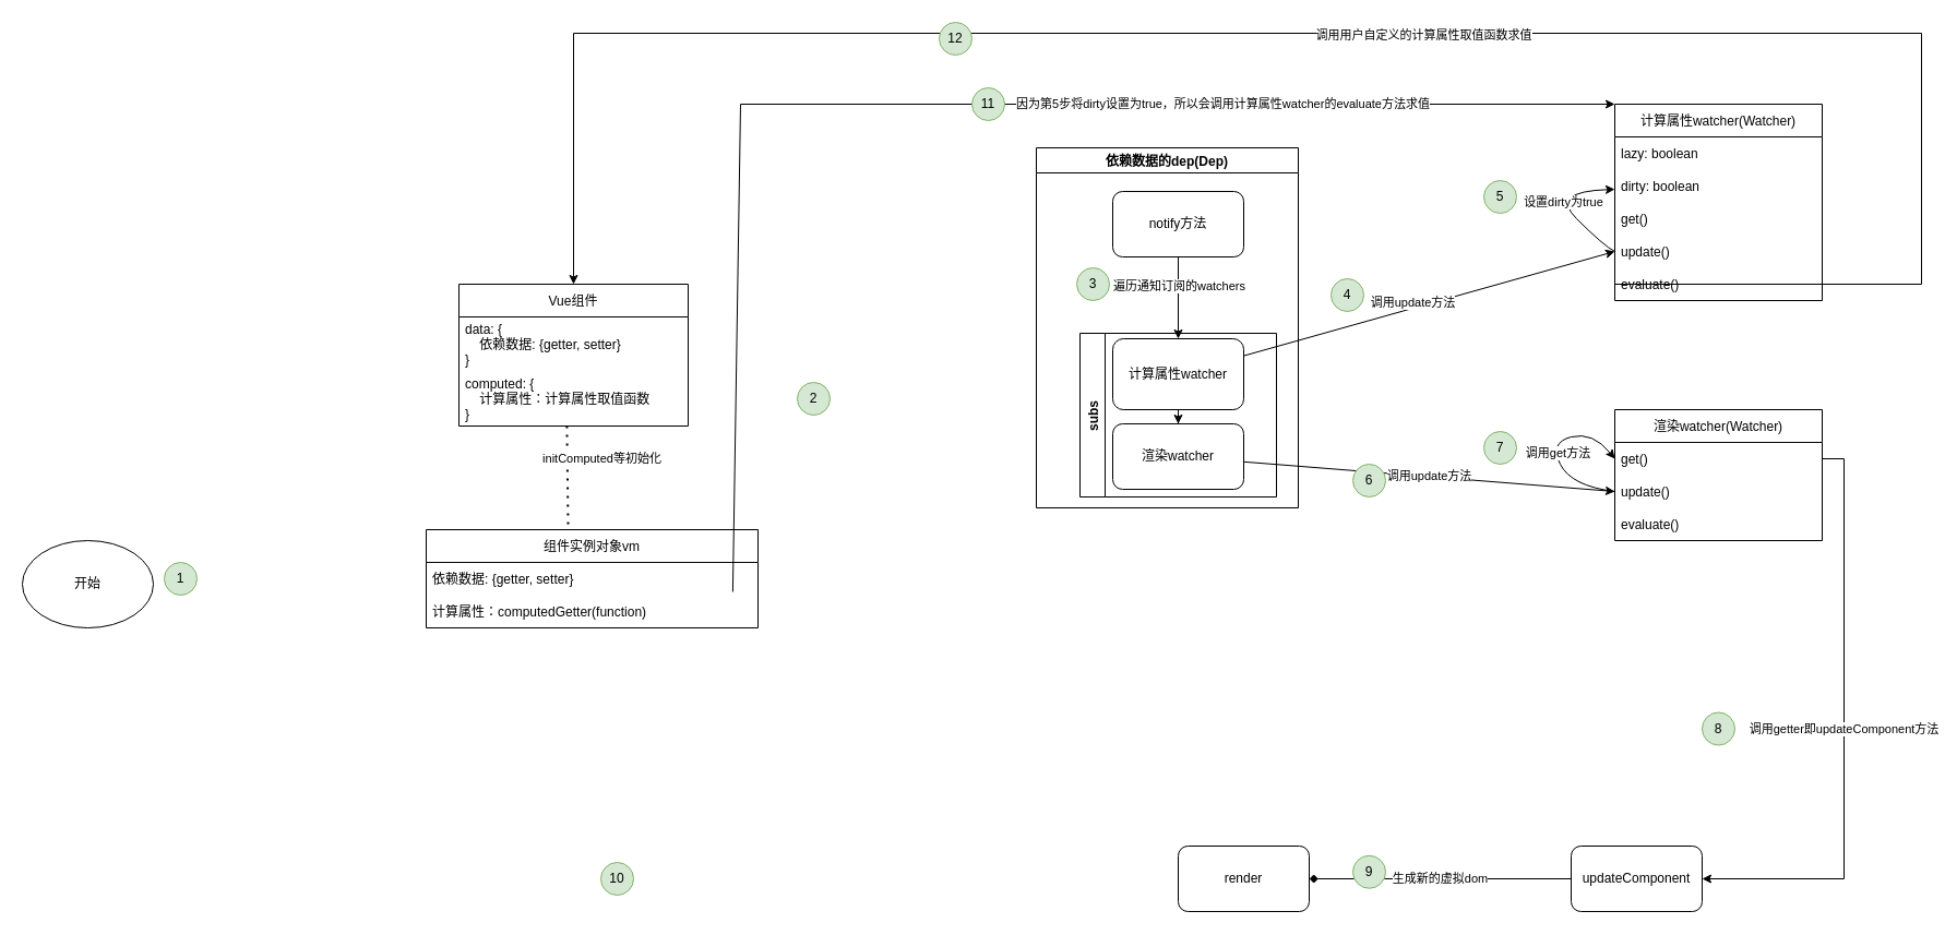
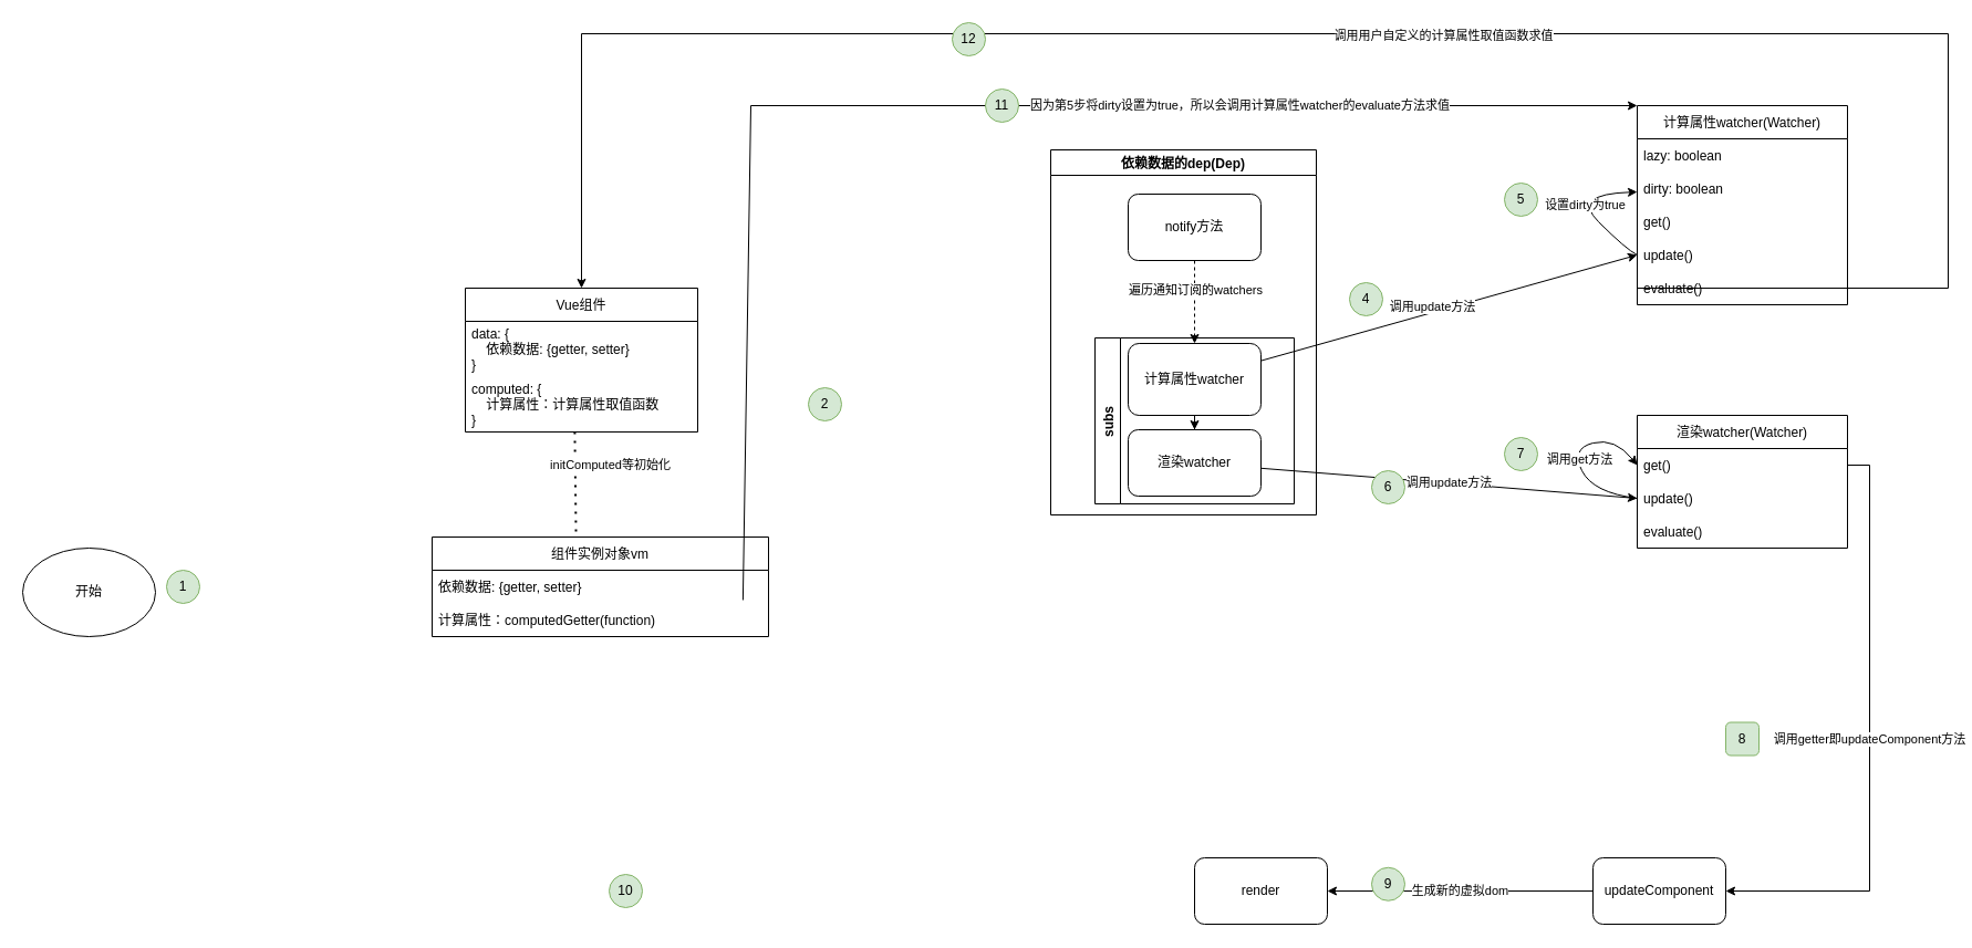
  <mxCell id="0" />
  <mxCell id="1" parent="0" />
  <mxCell id="2" value="组件实例对象vm" style="swimlane;fontStyle=0;childLayout=stackLayout;horizontal=1;startSize=30;horizontalStack=0;resizeParent=1;resizeParentMax=0;resizeLast=0;collapsible=1;marginBottom=0;" vertex="1" parent="1"><mxGeometry x="390" y="485" width="304" height="90" as="geometry" /></mxCell>
  <mxCell id="3" value="依赖数据: {getter, setter}" style="text;strokeColor=none;fillColor=none;align=left;verticalAlign=middle;spacingLeft=4;spacingRight=4;overflow=hidden;points=[[0,0.5],[1,0.5]];portConstraint=eastwest;rotatable=0;" vertex="1" parent="2"><mxGeometry y="30" width="304" height="30" as="geometry" /></mxCell>
  <mxCell id="4" value="计算属性：computedGetter(function)" style="text;strokeColor=none;fillColor=none;align=left;verticalAlign=middle;spacingLeft=4;spacingRight=4;overflow=hidden;points=[[0,0.5],[1,0.5]];portConstraint=eastwest;rotatable=0;" vertex="1" parent="2"><mxGeometry y="60" width="304" height="30" as="geometry" /></mxCell>
  <mxCell id="5" value="依赖数据的dep(Dep)" style="swimlane;" vertex="1" parent="1"><mxGeometry x="949" y="135" width="240" height="330" as="geometry" /></mxCell>
  <mxCell id="6" value="subs" style="swimlane;horizontal=0;" vertex="1" parent="5"><mxGeometry x="40" y="170" width="180" height="150" as="geometry" /></mxCell>
  <mxCell id="7" value="" style="edgeStyle=orthogonalEdgeStyle;rounded=0;orthogonalLoop=1;jettySize=auto;html=1;" edge="1" parent="6" source="8" target="9"><mxGeometry relative="1" as="geometry" /></mxCell>
  <mxCell id="8" value="计算属性watcher" style="rounded=1;whiteSpace=wrap;html=1;" vertex="1" parent="6"><mxGeometry x="30" y="5" width="120" height="65" as="geometry" /></mxCell>
  <mxCell id="9" value="渲染watcher" style="rounded=1;whiteSpace=wrap;html=1;" vertex="1" parent="6"><mxGeometry x="30" y="83" width="120" height="60" as="geometry" /></mxCell>
- <mxCell id="10" value="" style="edgeStyle=orthogonalEdgeStyle;rounded=0;orthogonalLoop=1;jettySize=auto;html=1;" edge="1" parent="5" source="12" target="8"><mxGeometry relative="1" as="geometry" /></mxCell>
+ <mxCell id="10" value="" style="edgeStyle=orthogonalEdgeStyle;rounded=0;orthogonalLoop=1;jettySize=auto;html=1;dashed=1;" edge="1" parent="5" source="12" target="8"><mxGeometry relative="1" as="geometry" /></mxCell>
  <mxCell id="11" value="遍历通知订阅的watchers" style="edgeLabel;html=1;align=center;verticalAlign=middle;resizable=0;points=[];" vertex="1" connectable="0" parent="10"><mxGeometry x="-0.307" relative="1" as="geometry"><mxPoint as="offset" /></mxGeometry></mxCell>
  <mxCell id="12" value="notify方法" style="rounded=1;whiteSpace=wrap;html=1;" vertex="1" parent="5"><mxGeometry x="70" y="40" width="120" height="60" as="geometry" /></mxCell>
- <mxCell id="13" value="3" style="ellipse;whiteSpace=wrap;html=1;aspect=fixed;fillColor=#d5e8d4;strokeColor=#82b366;" vertex="1" parent="5"><mxGeometry x="37" y="110" width="30" height="30" as="geometry" /></mxCell>
  <mxCell id="14" value="计算属性watcher(Watcher)" style="swimlane;fontStyle=0;childLayout=stackLayout;horizontal=1;startSize=30;horizontalStack=0;resizeParent=1;resizeParentMax=0;resizeLast=0;collapsible=1;marginBottom=0;" vertex="1" parent="1"><mxGeometry x="1479" y="95" width="190" height="180" as="geometry"><mxRectangle x="2660" y="1020" width="180" height="30" as="alternateBounds" /></mxGeometry></mxCell>
  <mxCell id="15" value="lazy: boolean" style="text;strokeColor=none;fillColor=none;align=left;verticalAlign=middle;spacingLeft=4;spacingRight=4;overflow=hidden;points=[[0,0.5],[1,0.5]];portConstraint=eastwest;rotatable=0;" vertex="1" parent="14"><mxGeometry y="30" width="190" height="30" as="geometry" /></mxCell>
  <mxCell id="16" value="dirty: boolean" style="text;strokeColor=none;fillColor=none;align=left;verticalAlign=middle;spacingLeft=4;spacingRight=4;overflow=hidden;points=[[0,0.5],[1,0.5]];portConstraint=eastwest;rotatable=0;" vertex="1" parent="14"><mxGeometry y="60" width="190" height="30" as="geometry" /></mxCell>
  <mxCell id="17" value="get()" style="text;strokeColor=none;fillColor=none;align=left;verticalAlign=middle;spacingLeft=4;spacingRight=4;overflow=hidden;points=[[0,0.5],[1,0.5]];portConstraint=eastwest;rotatable=0;" vertex="1" parent="14"><mxGeometry y="90" width="190" height="30" as="geometry" /></mxCell>
  <mxCell id="18" value="update()" style="text;strokeColor=none;fillColor=none;align=left;verticalAlign=middle;spacingLeft=4;spacingRight=4;overflow=hidden;points=[[0,0.5],[1,0.5]];portConstraint=eastwest;rotatable=0;" vertex="1" parent="14"><mxGeometry y="120" width="190" height="30" as="geometry" /></mxCell>
  <mxCell id="19" value="evaluate()" style="text;strokeColor=none;fillColor=none;align=left;verticalAlign=middle;spacingLeft=4;spacingRight=4;overflow=hidden;points=[[0,0.5],[1,0.5]];portConstraint=eastwest;rotatable=0;" vertex="1" parent="14"><mxGeometry y="150" width="190" height="30" as="geometry" /></mxCell>
  <mxCell id="20" value="" style="curved=1;endArrow=classic;html=1;rounded=0;exitX=0;exitY=0.5;exitDx=0;exitDy=0;" edge="1" parent="14" source="18" target="16"><mxGeometry width="50" height="50" relative="1" as="geometry"><mxPoint x="-60" y="130" as="sourcePoint" /><mxPoint x="-10" y="80" as="targetPoint" /><Array as="points"><mxPoint x="-10" y="130" /><mxPoint x="-60" y="80" /></Array></mxGeometry></mxCell>
  <mxCell id="21" value="设置dirty为true" style="edgeLabel;html=1;align=center;verticalAlign=middle;resizable=0;points=[];" vertex="1" connectable="0" parent="20"><mxGeometry x="-0.075" y="-2" relative="1" as="geometry"><mxPoint as="offset" /></mxGeometry></mxCell>
  <mxCell id="22" value="开始" style="ellipse;whiteSpace=wrap;html=1;" vertex="1" parent="1"><mxGeometry x="20" y="495" width="120" height="80" as="geometry" /></mxCell>
  <mxCell id="23" value="1" style="ellipse;whiteSpace=wrap;html=1;aspect=fixed;fillColor=#d5e8d4;strokeColor=#82b366;" vertex="1" parent="1"><mxGeometry x="150" y="515" width="30" height="30" as="geometry" /></mxCell>
  <mxCell id="24" value="" style="endArrow=classic;html=1;rounded=0;entryX=0;entryY=0.5;entryDx=0;entryDy=0;" edge="1" parent="1" source="8" target="18"><mxGeometry width="50" height="50" relative="1" as="geometry"><mxPoint x="979" y="545" as="sourcePoint" /><mxPoint x="1029" y="495" as="targetPoint" /></mxGeometry></mxCell>
  <mxCell id="25" value="调用update方法" style="edgeLabel;html=1;align=center;verticalAlign=middle;resizable=0;points=[];" vertex="1" connectable="0" parent="24"><mxGeometry x="-0.09" relative="1" as="geometry"><mxPoint y="-6" as="offset" /></mxGeometry></mxCell>
  <mxCell id="26" value="2" style="ellipse;whiteSpace=wrap;html=1;aspect=fixed;fillColor=#d5e8d4;strokeColor=#82b366;" vertex="1" parent="1"><mxGeometry x="730" y="350" width="30" height="30" as="geometry" /></mxCell>
  <mxCell id="27" value="4" style="ellipse;whiteSpace=wrap;html=1;aspect=fixed;fillColor=#d5e8d4;strokeColor=#82b366;" vertex="1" parent="1"><mxGeometry x="1219" y="255" width="30" height="30" as="geometry" /></mxCell>
  <mxCell id="28" value="5" style="ellipse;whiteSpace=wrap;html=1;aspect=fixed;fillColor=#d5e8d4;strokeColor=#82b366;" vertex="1" parent="1"><mxGeometry x="1359" y="165" width="30" height="30" as="geometry" /></mxCell>
  <mxCell id="29" value="渲染watcher(Watcher)" style="swimlane;fontStyle=0;childLayout=stackLayout;horizontal=1;startSize=30;horizontalStack=0;resizeParent=1;resizeParentMax=0;resizeLast=0;collapsible=1;marginBottom=0;" vertex="1" parent="1"><mxGeometry x="1479" y="375" width="190" height="120" as="geometry"><mxRectangle x="2660" y="1020" width="180" height="30" as="alternateBounds" /></mxGeometry></mxCell>
  <mxCell id="30" value="get()" style="text;strokeColor=none;fillColor=none;align=left;verticalAlign=middle;spacingLeft=4;spacingRight=4;overflow=hidden;points=[[0,0.5],[1,0.5]];portConstraint=eastwest;rotatable=0;" vertex="1" parent="29"><mxGeometry y="30" width="190" height="30" as="geometry" /></mxCell>
  <mxCell id="31" value="update()" style="text;strokeColor=none;fillColor=none;align=left;verticalAlign=middle;spacingLeft=4;spacingRight=4;overflow=hidden;points=[[0,0.5],[1,0.5]];portConstraint=eastwest;rotatable=0;" vertex="1" parent="29"><mxGeometry y="60" width="190" height="30" as="geometry" /></mxCell>
  <mxCell id="32" value="evaluate()" style="text;strokeColor=none;fillColor=none;align=left;verticalAlign=middle;spacingLeft=4;spacingRight=4;overflow=hidden;points=[[0,0.5],[1,0.5]];portConstraint=eastwest;rotatable=0;" vertex="1" parent="29"><mxGeometry y="90" width="190" height="30" as="geometry" /></mxCell>
  <mxCell id="33" value="" style="curved=1;endArrow=classic;html=1;rounded=0;exitX=0;exitY=0.5;exitDx=0;exitDy=0;entryX=0;entryY=0.5;entryDx=0;entryDy=0;" edge="1" parent="29" source="31" target="30"><mxGeometry width="50" height="50" relative="1" as="geometry"><mxPoint x="-60" y="130" as="sourcePoint" /><mxPoint x="-10" y="100" as="targetPoint" /><Array as="points"><mxPoint x="-40" y="70" /><mxPoint x="-60" y="30" /><mxPoint x="-20" y="20" /></Array></mxGeometry></mxCell>
  <mxCell id="34" value="调用get方法" style="edgeLabel;html=1;align=center;verticalAlign=middle;resizable=0;points=[];" vertex="1" connectable="0" parent="33"><mxGeometry x="-0.075" y="-2" relative="1" as="geometry"><mxPoint as="offset" /></mxGeometry></mxCell>
  <mxCell id="35" value="调用update方法" style="endArrow=classic;html=1;rounded=0;entryX=0;entryY=0.5;entryDx=0;entryDy=0;" edge="1" parent="1" source="9" target="31"><mxGeometry width="50" height="50" relative="1" as="geometry"><mxPoint x="959" y="405" as="sourcePoint" /><mxPoint x="1009" y="355" as="targetPoint" /></mxGeometry></mxCell>
  <mxCell id="36" value="6" style="ellipse;whiteSpace=wrap;html=1;aspect=fixed;fillColor=#d5e8d4;strokeColor=#82b366;" vertex="1" parent="1"><mxGeometry x="1239" y="425" width="30" height="30" as="geometry" /></mxCell>
  <mxCell id="37" value="7" style="ellipse;whiteSpace=wrap;html=1;aspect=fixed;fillColor=#d5e8d4;strokeColor=#82b366;" vertex="1" parent="1"><mxGeometry x="1359" y="395" width="30" height="30" as="geometry" /></mxCell>
- <mxCell id="38" value="生成新的虚拟dom" style="edgeStyle=orthogonalEdgeStyle;rounded=0;orthogonalLoop=1;jettySize=auto;html=1;entryX=1;entryY=0.5;entryDx=0;entryDy=0;endArrow=diamond;" edge="1" parent="1" source="39" target="41"><mxGeometry relative="1" as="geometry" /></mxCell>
+ <mxCell id="38" value="生成新的虚拟dom" style="edgeStyle=orthogonalEdgeStyle;rounded=0;orthogonalLoop=1;jettySize=auto;html=1;entryX=1;entryY=0.5;entryDx=0;entryDy=0;" edge="1" parent="1" source="39" target="41"><mxGeometry relative="1" as="geometry" /></mxCell>
  <mxCell id="39" value="updateComponent" style="rounded=1;whiteSpace=wrap;html=1;" vertex="1" parent="1"><mxGeometry x="1439" y="775" width="120" height="60" as="geometry" /></mxCell>
  <mxCell id="40" value="调用getter即updateComponent方法" style="edgeStyle=orthogonalEdgeStyle;rounded=0;orthogonalLoop=1;jettySize=auto;html=1;entryX=1;entryY=0.5;entryDx=0;entryDy=0;exitX=1;exitY=0.5;exitDx=0;exitDy=0;" edge="1" parent="1" source="30" target="39"><mxGeometry relative="1" as="geometry"><mxPoint x="1639" y="655" as="targetPoint" /><Array as="points"><mxPoint x="1689" y="420" /><mxPoint x="1689" y="805" /></Array></mxGeometry></mxCell>
  <mxCell id="41" value="render" style="rounded=1;whiteSpace=wrap;html=1;" vertex="1" parent="1"><mxGeometry x="1079" y="775" width="120" height="60" as="geometry" /></mxCell>
- <mxCell id="42" value="8" style="ellipse;whiteSpace=wrap;html=1;aspect=fixed;fillColor=#d5e8d4;strokeColor=#82b366;" vertex="1" parent="1"><mxGeometry x="1559" y="652.5" width="30" height="30" as="geometry" /></mxCell>
+ <mxCell id="42" value="8" style="whiteSpace=wrap;html=1;aspect=fixed;fillColor=#d5e8d4;strokeColor=#82b366;rounded=1;" vertex="1" parent="1"><mxGeometry x="1559" y="652.5" width="30" height="30" as="geometry" /></mxCell>
  <mxCell id="43" value="9" style="ellipse;whiteSpace=wrap;html=1;aspect=fixed;fillColor=#d5e8d4;strokeColor=#82b366;" vertex="1" parent="1"><mxGeometry x="1239" y="783.75" width="30" height="30" as="geometry" /></mxCell>
  <mxCell id="44" value="10" style="ellipse;whiteSpace=wrap;html=1;aspect=fixed;fillColor=#d5e8d4;strokeColor=#82b366;" vertex="1" parent="1"><mxGeometry x="550" y="790" width="30" height="30" as="geometry" /></mxCell>
  <mxCell id="45" value="因为第5步将dirty设置为true，所以会调用计算属性watcher的evaluate方法求值" style="endArrow=classic;html=1;rounded=0;exitX=0.924;exitY=-0.1;exitDx=0;exitDy=0;exitPerimeter=0;entryX=0;entryY=0;entryDx=0;entryDy=0;" edge="1" parent="1" source="4" target="14"><mxGeometry x="0.425" width="50" height="50" relative="1" as="geometry"><mxPoint x="1119" y="555" as="sourcePoint" /><mxPoint x="680" y="-80" as="targetPoint" /><Array as="points"><mxPoint x="678" y="95" /><mxPoint x="1160" y="95" /></Array><mxPoint as="offset" /></mxGeometry></mxCell>
  <mxCell id="46" value="Vue组件" style="swimlane;fontStyle=0;childLayout=stackLayout;horizontal=1;startSize=30;horizontalStack=0;resizeParent=1;resizeParentMax=0;resizeLast=0;collapsible=1;marginBottom=0;" vertex="1" parent="1"><mxGeometry x="420" y="260" width="210" height="130" as="geometry" /></mxCell>
  <mxCell id="47" value="data: {&#10;    依赖数据: {getter, setter}&#10;}" style="text;strokeColor=none;fillColor=none;align=left;verticalAlign=middle;spacingLeft=4;spacingRight=4;overflow=hidden;points=[[0,0.5],[1,0.5]];portConstraint=eastwest;rotatable=0;" vertex="1" parent="46"><mxGeometry y="30" width="210" height="50" as="geometry" /></mxCell>
  <mxCell id="48" value="computed: {&#10;    计算属性：计算属性取值函数&#10;}" style="text;strokeColor=none;fillColor=none;align=left;verticalAlign=middle;spacingLeft=4;spacingRight=4;overflow=hidden;points=[[0,0.5],[1,0.5]];portConstraint=eastwest;rotatable=0;" vertex="1" parent="46"><mxGeometry y="80" width="210" height="50" as="geometry" /></mxCell>
  <mxCell id="49" value="" style="endArrow=none;dashed=1;html=1;dashPattern=1 3;strokeWidth=2;rounded=0;exitX=0.471;exitY=1;exitDx=0;exitDy=0;exitPerimeter=0;" edge="1" parent="1" source="48"><mxGeometry width="50" height="50" relative="1" as="geometry"><mxPoint x="450" y="630" as="sourcePoint" /><mxPoint x="520" y="480" as="targetPoint" /></mxGeometry></mxCell>
  <mxCell id="50" value="initComputed等初始化" style="edgeLabel;html=1;align=center;verticalAlign=middle;resizable=0;points=[];" vertex="1" connectable="0" parent="49"><mxGeometry x="-0.344" relative="1" as="geometry"><mxPoint x="31" as="offset" /></mxGeometry></mxCell>
  <mxCell id="51" value="11" style="ellipse;whiteSpace=wrap;html=1;aspect=fixed;fillColor=#d5e8d4;strokeColor=#82b366;" vertex="1" parent="1"><mxGeometry x="890" y="80" width="30" height="30" as="geometry" /></mxCell>
  <mxCell id="52" value="" style="endArrow=classic;html=1;rounded=0;exitX=0;exitY=0.5;exitDx=0;exitDy=0;entryX=0.5;entryY=0;entryDx=0;entryDy=0;" edge="1" parent="1" source="19" target="46"><mxGeometry width="50" height="50" relative="1" as="geometry"><mxPoint x="1600" y="-50" as="sourcePoint" /><mxPoint x="60" y="100" as="targetPoint" /><Array as="points"><mxPoint x="1760" y="260" /><mxPoint x="1760" y="30" /><mxPoint x="525" y="30" /></Array></mxGeometry></mxCell>
  <mxCell id="53" value="调用用户自定义的计算属性取值函数求值" style="edgeLabel;html=1;align=center;verticalAlign=middle;resizable=0;points=[];" vertex="1" connectable="0" parent="52"><mxGeometry x="-0.02" y="1" relative="1" as="geometry"><mxPoint as="offset" /></mxGeometry></mxCell>
  <mxCell id="54" value="12" style="ellipse;whiteSpace=wrap;html=1;aspect=fixed;fillColor=#d5e8d4;strokeColor=#82b366;" vertex="1" parent="1"><mxGeometry x="860" y="20" width="30" height="30" as="geometry" /></mxCell>
